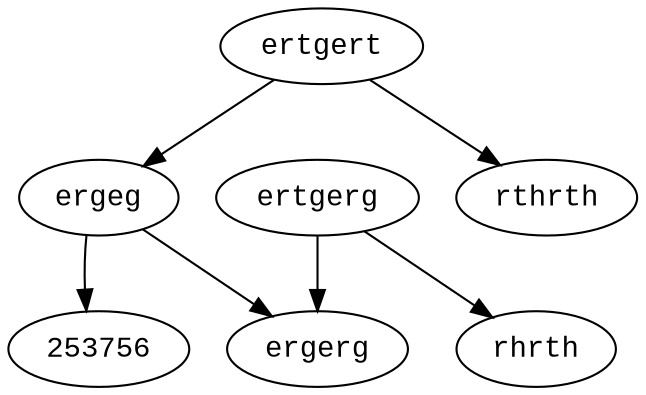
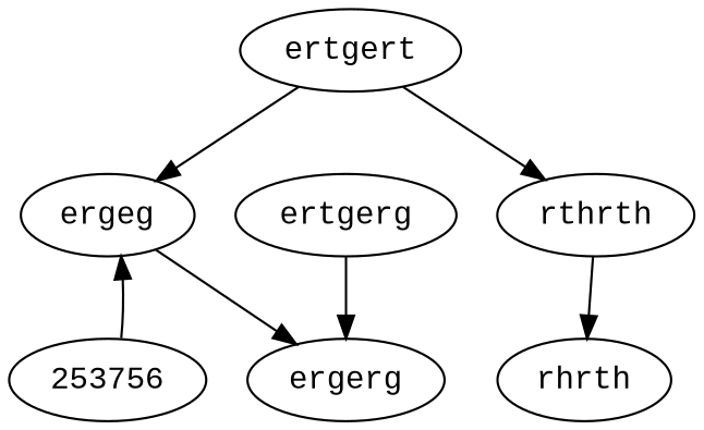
  digraph {
    fontname="Liberation Mono"
    node [fontname="Liberation Mono"]
    edge [fontname="Liberation Mono"]
    ertgert
    ergeg
    rthrth
    n4 [label=253756]
    ergerg
    rhrth
    ertgerg
    ertgert -> ergeg
    ertgert -> rthrth
-   ergeg -> n4
+   n4 -> ergeg
    ergeg -> ergerg
-   ertgerg -> rhrth
+   rthrth -> rhrth
    ertgerg -> ergerg
  }
